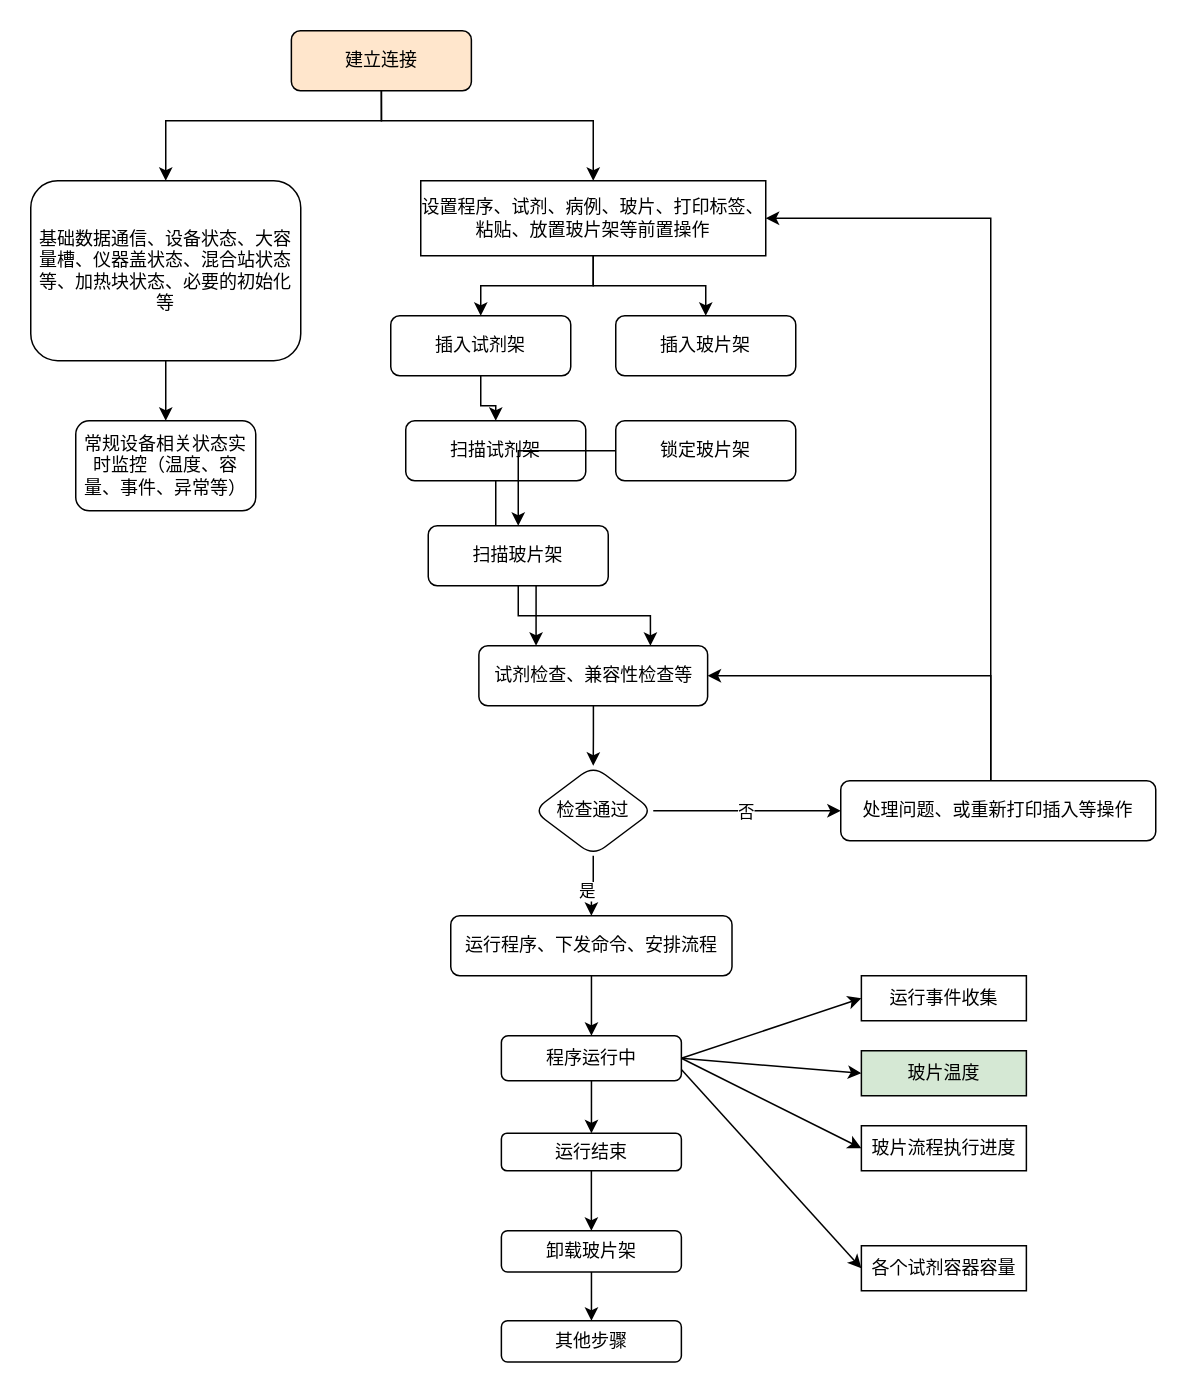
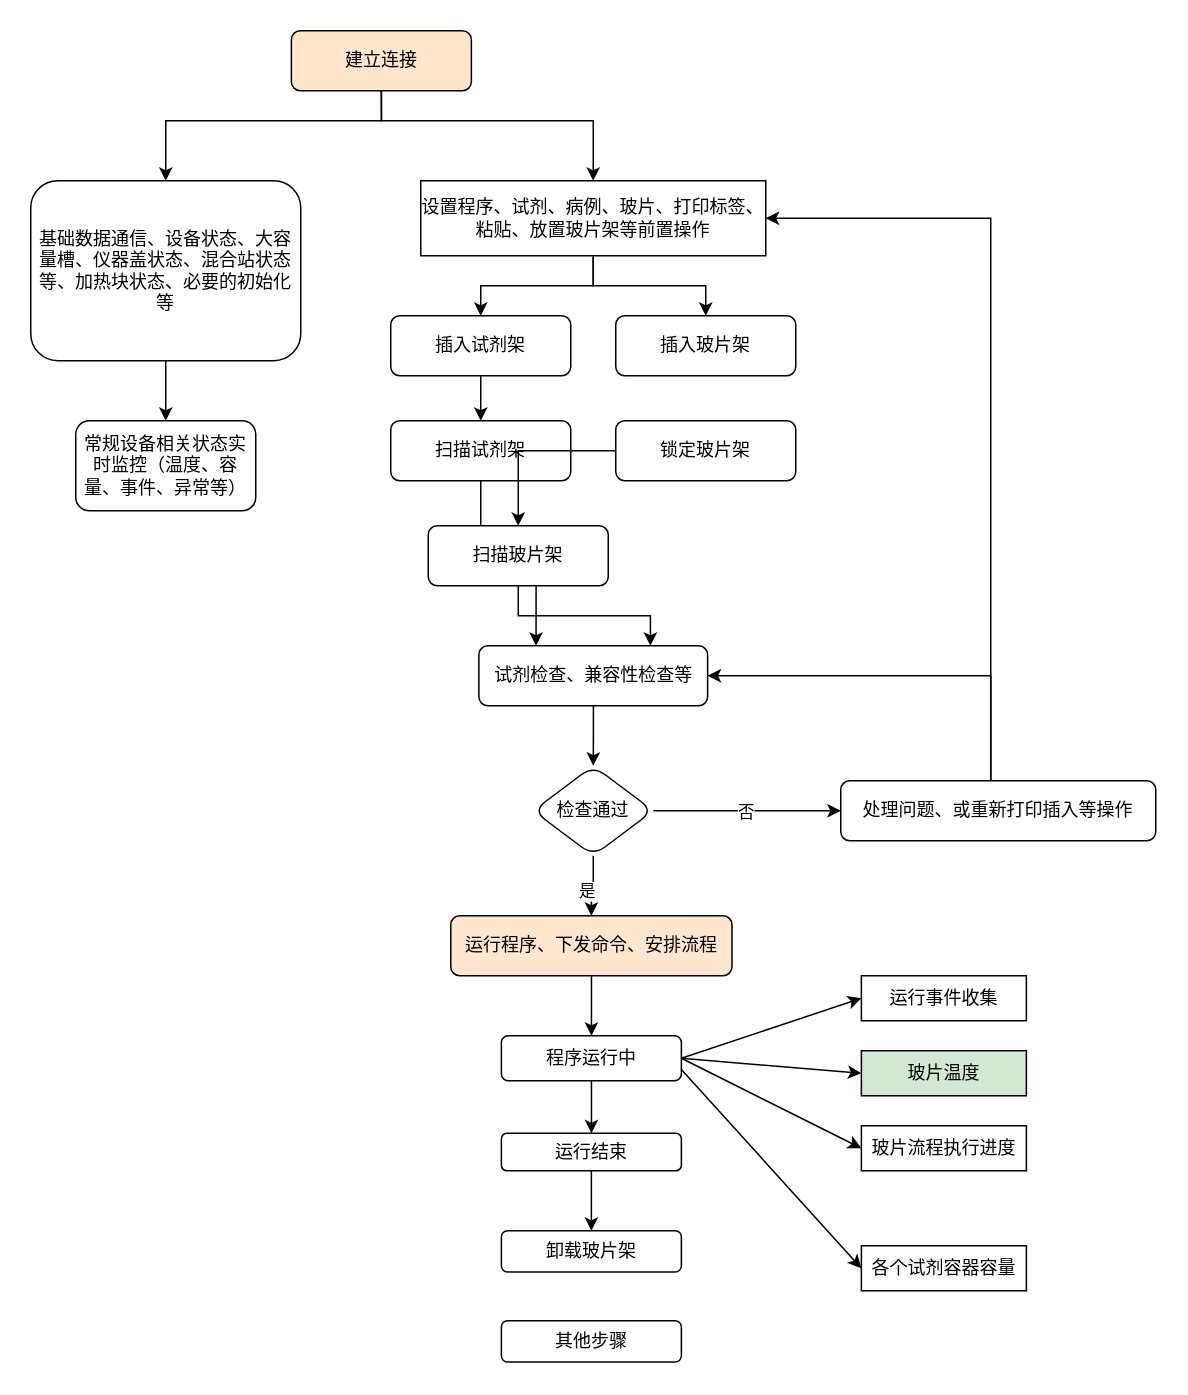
  <mxCell id="0" />
  <mxCell id="1" parent="0" />
  <mxCell id="2" value="" style="edgeStyle=orthogonalEdgeStyle;rounded=0;orthogonalLoop=1;jettySize=auto;html=1;" edge="1" parent="1" source="4" target="7"><mxGeometry relative="1" as="geometry" /></mxCell>
  <mxCell id="3" style="edgeStyle=orthogonalEdgeStyle;rounded=0;orthogonalLoop=1;jettySize=auto;html=1;" edge="1" parent="1" source="4" target="9"><mxGeometry relative="1" as="geometry" /></mxCell>
  <mxCell id="4" value="设置程序、试剂、病例、玻片、打印标签、粘贴、放置玻片架等前置操作" style="whiteSpace=wrap;html=1;fontSize=12;glass=0;strokeWidth=1;shadow=0;rounded=0;" parent="1" vertex="1"><mxGeometry x="280" y="120" width="230" height="50" as="geometry" /></mxCell>
  <mxCell id="5" style="edgeStyle=orthogonalEdgeStyle;rounded=0;orthogonalLoop=1;jettySize=auto;html=1;entryX=0.25;entryY=0;entryDx=0;entryDy=0;" edge="1" parent="1" source="6" target="22"><mxGeometry relative="1" as="geometry" /></mxCell>
- <mxCell id="6" value="扫描试剂架" style="rounded=1;whiteSpace=wrap;html=1;fontSize=12;glass=0;strokeWidth=1;shadow=0;" parent="1" vertex="1"><mxGeometry x="270" y="280" width="120" height="40" as="geometry" /></mxCell>
+ <mxCell id="6" value="扫描试剂架" style="rounded=1;whiteSpace=wrap;html=1;fontSize=12;glass=0;strokeWidth=1;shadow=0;" parent="1" vertex="1"><mxGeometry x="260" y="280" width="120" height="40" as="geometry" /></mxCell>
  <mxCell id="7" value="插入玻片架" style="whiteSpace=wrap;html=1;rounded=1;glass=0;strokeWidth=1;shadow=0;" vertex="1" parent="1"><mxGeometry x="410" y="210" width="120" height="40" as="geometry" /></mxCell>
  <mxCell id="8" value="" style="edgeStyle=orthogonalEdgeStyle;rounded=0;orthogonalLoop=1;jettySize=auto;html=1;" edge="1" parent="1" source="9" target="6"><mxGeometry relative="1" as="geometry" /></mxCell>
  <mxCell id="9" value="插入试剂架" style="whiteSpace=wrap;html=1;rounded=1;glass=0;strokeWidth=1;shadow=0;" vertex="1" parent="1"><mxGeometry x="260" y="210" width="120" height="40" as="geometry" /></mxCell>
  <mxCell id="10" style="edgeStyle=orthogonalEdgeStyle;rounded=0;orthogonalLoop=1;jettySize=auto;html=1;entryX=0.5;entryY=0;entryDx=0;entryDy=0;" edge="1" parent="1" source="11" target="13"><mxGeometry relative="1" as="geometry"><mxPoint x="470" y="370" as="targetPoint" /></mxGeometry></mxCell>
  <mxCell id="11" value="锁定玻片架" style="whiteSpace=wrap;html=1;rounded=1;glass=0;strokeWidth=1;shadow=0;" vertex="1" parent="1"><mxGeometry x="410" y="280" width="120" height="40" as="geometry" /></mxCell>
  <mxCell id="12" style="edgeStyle=orthogonalEdgeStyle;rounded=0;orthogonalLoop=1;jettySize=auto;html=1;entryX=0.75;entryY=0;entryDx=0;entryDy=0;" edge="1" parent="1" source="13" target="22"><mxGeometry relative="1" as="geometry" /></mxCell>
  <mxCell id="13" value="扫描玻片架" style="rounded=1;whiteSpace=wrap;html=1;fontSize=12;glass=0;strokeWidth=1;shadow=0;" vertex="1" parent="1"><mxGeometry x="285" y="350" width="120" height="40" as="geometry" /></mxCell>
  <mxCell id="14" value="" style="edgeStyle=orthogonalEdgeStyle;rounded=0;orthogonalLoop=1;jettySize=auto;html=1;" edge="1" parent="1" source="15" target="27"><mxGeometry relative="1" as="geometry" /></mxCell>
- <mxCell id="15" value="运行程序、下发命令、安排流程" style="rounded=1;whiteSpace=wrap;html=1;fontSize=12;glass=0;strokeWidth=1;shadow=0;" vertex="1" parent="1"><mxGeometry x="300" y="610" width="187.5" height="40" as="geometry" /></mxCell>
+ <mxCell id="15" value="运行程序、下发命令、安排流程" style="rounded=1;whiteSpace=wrap;html=1;fontSize=12;glass=0;strokeWidth=1;shadow=0;fillColor=#ffe6cc;" vertex="1" parent="1"><mxGeometry x="300" y="610" width="187.5" height="40" as="geometry" /></mxCell>
  <mxCell id="16" style="edgeStyle=orthogonalEdgeStyle;rounded=0;orthogonalLoop=1;jettySize=auto;html=1;entryX=0.5;entryY=0;entryDx=0;entryDy=0;" edge="1" parent="1" source="20" target="15"><mxGeometry relative="1" as="geometry" /></mxCell>
  <mxCell id="17" value="是" style="edgeLabel;html=1;align=center;verticalAlign=middle;resizable=0;points=[];" vertex="1" connectable="0" parent="16"><mxGeometry x="0.2" y="-3" relative="1" as="geometry"><mxPoint as="offset" /></mxGeometry></mxCell>
  <mxCell id="18" style="edgeStyle=orthogonalEdgeStyle;rounded=0;orthogonalLoop=1;jettySize=auto;html=1;entryX=0;entryY=0.5;entryDx=0;entryDy=0;" edge="1" parent="1" source="20" target="25"><mxGeometry relative="1" as="geometry" /></mxCell>
  <mxCell id="19" value="否" style="edgeLabel;html=1;align=center;verticalAlign=middle;resizable=0;points=[];" vertex="1" connectable="0" parent="18"><mxGeometry x="-0.024" relative="1" as="geometry"><mxPoint as="offset" /></mxGeometry></mxCell>
  <mxCell id="20" value="检查通过" style="rhombus;whiteSpace=wrap;html=1;rounded=1;glass=0;strokeWidth=1;shadow=0;" vertex="1" parent="1"><mxGeometry x="355" y="510" width="80" height="60" as="geometry" /></mxCell>
  <mxCell id="21" value="" style="edgeStyle=orthogonalEdgeStyle;rounded=0;orthogonalLoop=1;jettySize=auto;html=1;" edge="1" parent="1" source="22" target="20"><mxGeometry relative="1" as="geometry" /></mxCell>
  <mxCell id="22" value="试剂检查、兼容性检查等" style="rounded=1;whiteSpace=wrap;html=1;fontSize=12;glass=0;strokeWidth=1;shadow=0;" vertex="1" parent="1"><mxGeometry x="318.75" y="430" width="152.5" height="40" as="geometry" /></mxCell>
  <mxCell id="23" style="edgeStyle=orthogonalEdgeStyle;rounded=0;orthogonalLoop=1;jettySize=auto;html=1;entryX=1;entryY=0.5;entryDx=0;entryDy=0;" edge="1" parent="1" source="25" target="4"><mxGeometry relative="1" as="geometry"><Array as="points"><mxPoint x="660" y="145" /></Array></mxGeometry></mxCell>
  <mxCell id="24" style="edgeStyle=orthogonalEdgeStyle;rounded=0;orthogonalLoop=1;jettySize=auto;html=1;entryX=1;entryY=0.5;entryDx=0;entryDy=0;" edge="1" parent="1" source="25" target="22"><mxGeometry relative="1" as="geometry"><Array as="points"><mxPoint x="660" y="450" /></Array></mxGeometry></mxCell>
  <mxCell id="25" value="处理问题、或重新打印插入等操作" style="rounded=1;whiteSpace=wrap;html=1;fontSize=12;glass=0;strokeWidth=1;shadow=0;" vertex="1" parent="1"><mxGeometry x="560" y="520" width="210" height="40" as="geometry" /></mxCell>
  <mxCell id="26" value="" style="edgeStyle=orthogonalEdgeStyle;rounded=0;orthogonalLoop=1;jettySize=auto;html=1;" edge="1" parent="1" source="27" target="35"><mxGeometry relative="1" as="geometry" /></mxCell>
  <mxCell id="27" value="程序运行中" style="rounded=1;whiteSpace=wrap;html=1;fontSize=12;glass=0;strokeWidth=1;shadow=0;" vertex="1" parent="1"><mxGeometry x="333.75" y="690" width="120" height="30" as="geometry" /></mxCell>
  <mxCell id="28" value="运行事件收集" style="rounded=0;whiteSpace=wrap;html=1;" vertex="1" parent="1"><mxGeometry x="573.75" y="650" width="110" height="30" as="geometry" /></mxCell>
  <mxCell id="29" value="玻片温度" style="rounded=0;whiteSpace=wrap;html=1;fillColor=#d5e8d4;" vertex="1" parent="1"><mxGeometry x="573.75" y="700" width="110" height="30" as="geometry" /></mxCell>
  <mxCell id="30" value="玻片流程执行进度" style="rounded=0;whiteSpace=wrap;html=1;" vertex="1" parent="1"><mxGeometry x="573.75" y="750" width="110" height="30" as="geometry" /></mxCell>
  <mxCell id="31" value="" style="endArrow=classic;html=1;rounded=0;exitX=1;exitY=0.5;exitDx=0;exitDy=0;entryX=0;entryY=0.5;entryDx=0;entryDy=0;" edge="1" parent="1" source="27" target="28"><mxGeometry width="50" height="50" relative="1" as="geometry"><mxPoint x="593.75" y="840" as="sourcePoint" /><mxPoint x="643.75" y="790" as="targetPoint" /></mxGeometry></mxCell>
  <mxCell id="32" value="" style="endArrow=classic;html=1;rounded=0;exitX=1;exitY=0.5;exitDx=0;exitDy=0;entryX=0;entryY=0.5;entryDx=0;entryDy=0;" edge="1" parent="1" source="27" target="29"><mxGeometry width="50" height="50" relative="1" as="geometry"><mxPoint x="463.75" y="715" as="sourcePoint" /><mxPoint x="583.75" y="675" as="targetPoint" /></mxGeometry></mxCell>
  <mxCell id="33" value="" style="endArrow=classic;html=1;rounded=0;exitX=1;exitY=0.5;exitDx=0;exitDy=0;entryX=0;entryY=0.5;entryDx=0;entryDy=0;" edge="1" parent="1" source="27" target="30"><mxGeometry width="50" height="50" relative="1" as="geometry"><mxPoint x="473.75" y="725" as="sourcePoint" /><mxPoint x="593.75" y="685" as="targetPoint" /></mxGeometry></mxCell>
  <mxCell id="34" value="" style="edgeStyle=orthogonalEdgeStyle;rounded=0;orthogonalLoop=1;jettySize=auto;html=1;" edge="1" parent="1" source="35" target="39"><mxGeometry relative="1" as="geometry" /></mxCell>
  <mxCell id="35" value="运行结束" style="whiteSpace=wrap;html=1;rounded=1;glass=0;strokeWidth=1;shadow=0;" vertex="1" parent="1"><mxGeometry x="333.75" y="755" width="120" height="25" as="geometry" /></mxCell>
  <mxCell id="36" value="各个试剂容器容量" style="rounded=0;whiteSpace=wrap;html=1;" vertex="1" parent="1"><mxGeometry x="573.75" y="830" width="110" height="30" as="geometry" /></mxCell>
  <mxCell id="37" value="" style="endArrow=classic;html=1;rounded=0;exitX=1;exitY=0.75;exitDx=0;exitDy=0;entryX=0;entryY=0.5;entryDx=0;entryDy=0;" edge="1" parent="1" source="27" target="36"><mxGeometry width="50" height="50" relative="1" as="geometry"><mxPoint x="593.75" y="640" as="sourcePoint" /><mxPoint x="643.75" y="590" as="targetPoint" /></mxGeometry></mxCell>
- <mxCell id="38" value="" style="edgeStyle=orthogonalEdgeStyle;rounded=0;orthogonalLoop=1;jettySize=auto;html=1;" edge="1" parent="1" source="39" target="40"><mxGeometry relative="1" as="geometry" /></mxCell>
  <mxCell id="39" value="卸载玻片架" style="whiteSpace=wrap;html=1;rounded=1;glass=0;strokeWidth=1;shadow=0;" vertex="1" parent="1"><mxGeometry x="333.75" y="820" width="120" height="27.5" as="geometry" /></mxCell>
  <mxCell id="40" value="其他步骤" style="whiteSpace=wrap;html=1;rounded=1;glass=0;strokeWidth=1;shadow=0;" vertex="1" parent="1"><mxGeometry x="333.75" y="880" width="120" height="27.5" as="geometry" /></mxCell>
  <mxCell id="41" style="edgeStyle=orthogonalEdgeStyle;rounded=0;orthogonalLoop=1;jettySize=auto;html=1;entryX=0.5;entryY=0;entryDx=0;entryDy=0;exitX=0.5;exitY=1;exitDx=0;exitDy=0;" edge="1" parent="1" source="42" target="44"><mxGeometry relative="1" as="geometry"><Array as="points"><mxPoint x="254" y="80" /><mxPoint x="110" y="80" /></Array></mxGeometry></mxCell>
  <mxCell id="42" value="建立连接" style="whiteSpace=wrap;html=1;rounded=1;glass=0;strokeWidth=1;shadow=0;fillColor=#ffe6cc;" vertex="1" parent="1"><mxGeometry x="193.75" y="20" width="120" height="40" as="geometry" /></mxCell>
  <mxCell id="43" value="" style="edgeStyle=orthogonalEdgeStyle;rounded=0;orthogonalLoop=1;jettySize=auto;html=1;" edge="1" parent="1" source="44" target="46"><mxGeometry relative="1" as="geometry" /></mxCell>
  <mxCell id="44" value="基础数据通信、设备状态、大容量槽、仪器盖状态、混合站状态等、加热块状态、必要的初始化等" style="whiteSpace=wrap;html=1;rounded=1;glass=0;strokeWidth=1;shadow=0;" vertex="1" parent="1"><mxGeometry x="20" y="120" width="180" height="120" as="geometry" /></mxCell>
  <mxCell id="45" style="edgeStyle=orthogonalEdgeStyle;rounded=0;orthogonalLoop=1;jettySize=auto;html=1;entryX=0.5;entryY=0;entryDx=0;entryDy=0;exitX=0.5;exitY=1;exitDx=0;exitDy=0;" edge="1" parent="1" source="42" target="4"><mxGeometry relative="1" as="geometry"><mxPoint x="264" y="70" as="sourcePoint" /><mxPoint x="120" y="160" as="targetPoint" /><Array as="points"><mxPoint x="254" y="80" /><mxPoint x="395" y="80" /></Array></mxGeometry></mxCell>
  <mxCell id="46" value="常规设备相关状态实时监控（温度、容量、事件、异常等）&lt;span class=&quot;eusoft-eudic-chrome-extension-translate-content&quot;&gt;&lt;/span&gt;" style="whiteSpace=wrap;html=1;rounded=1;glass=0;strokeWidth=1;shadow=0;" vertex="1" parent="1"><mxGeometry x="50" y="280" width="120" height="60" as="geometry" /></mxCell>
